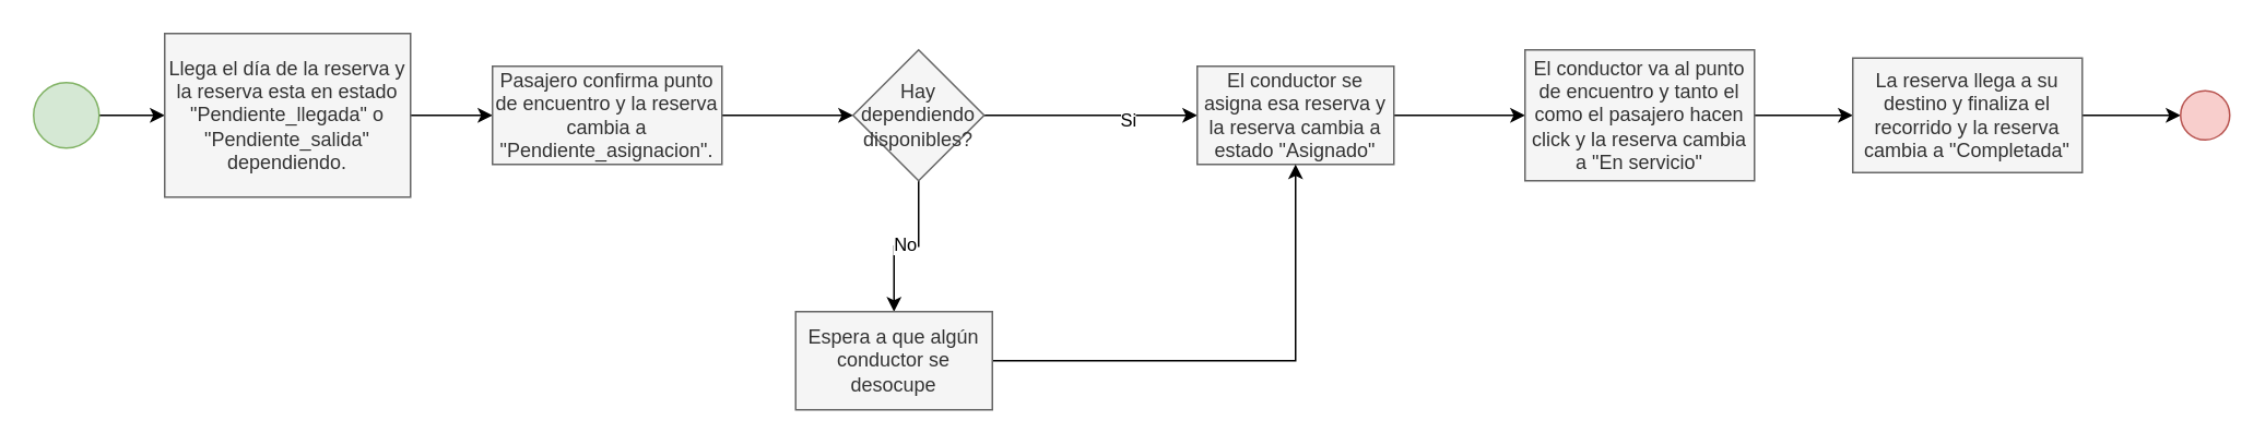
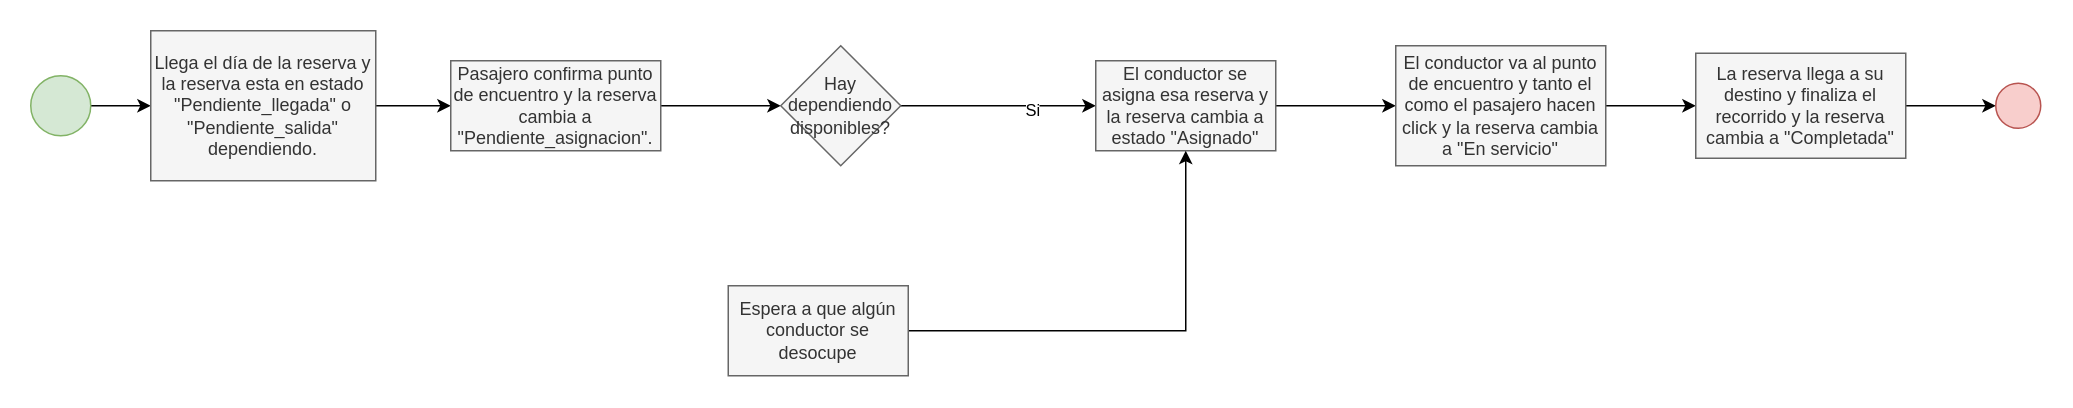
  <mxCell id="0" />
  <mxCell id="1" parent="0" />
  <mxCell id="2" value="" style="edgeStyle=orthogonalEdgeStyle;rounded=0;orthogonalLoop=1;jettySize=auto;html=1;" edge="1" parent="1" source="3" target="5"><mxGeometry relative="1" as="geometry" /></mxCell>
  <mxCell id="3" value="" style="ellipse;whiteSpace=wrap;html=1;aspect=fixed;fillColor=#d5e8d4;strokeColor=#82b366;" vertex="1" parent="1"><mxGeometry x="20" y="50" width="40" height="40" as="geometry" /></mxCell>
  <mxCell id="4" value="" style="edgeStyle=orthogonalEdgeStyle;rounded=0;orthogonalLoop=1;jettySize=auto;html=1;" edge="1" parent="1" source="5" target="7"><mxGeometry relative="1" as="geometry" /></mxCell>
  <mxCell id="5" value="Llega el día de la reserva y la reserva esta en estado &quot;Pendiente_llegada&quot; o &quot;Pendiente_salida&quot; dependiendo." style="whiteSpace=wrap;html=1;fillColor=#f5f5f5;strokeColor=#666666;fontColor=#333333;" vertex="1" parent="1"><mxGeometry x="100" y="20" width="150" height="100" as="geometry" /></mxCell>
  <mxCell id="6" value="" style="edgeStyle=orthogonalEdgeStyle;rounded=0;orthogonalLoop=1;jettySize=auto;html=1;" edge="1" parent="1" source="7" target="12"><mxGeometry relative="1" as="geometry" /></mxCell>
  <mxCell id="7" value="Pasajero confirma punto de encuentro y la reserva cambia a &quot;Pendiente_asignacion&quot;." style="whiteSpace=wrap;html=1;fillColor=#f5f5f5;strokeColor=#666666;fontColor=#333333;" vertex="1" parent="1"><mxGeometry x="300" y="40" width="140" height="60" as="geometry" /></mxCell>
  <mxCell id="8" value="" style="edgeStyle=orthogonalEdgeStyle;rounded=0;orthogonalLoop=1;jettySize=auto;html=1;" edge="1" parent="1" source="12" target="14"><mxGeometry relative="1" as="geometry" /></mxCell>
  <mxCell id="9" value="Si" style="edgeLabel;html=1;align=center;verticalAlign=middle;resizable=0;points=[];" vertex="1" connectable="0" parent="8"><mxGeometry x="0.333" y="-2" relative="1" as="geometry"><mxPoint as="offset" /></mxGeometry></mxCell>
- <mxCell id="10" value="" style="edgeStyle=orthogonalEdgeStyle;rounded=0;orthogonalLoop=1;jettySize=auto;html=1;" edge="1" parent="1" source="12" target="16"><mxGeometry relative="1" as="geometry" /></mxCell>
- <mxCell id="11" value="No" style="edgeLabel;html=1;align=center;verticalAlign=middle;resizable=0;points=[];" vertex="1" connectable="0" parent="10"><mxGeometry x="0.028" y="-2" relative="1" as="geometry"><mxPoint as="offset" /></mxGeometry></mxCell>
  <mxCell id="12" value="Hay dependiendo disponibles?" style="rhombus;whiteSpace=wrap;html=1;fillColor=#f5f5f5;strokeColor=#666666;fontColor=#333333;" vertex="1" parent="1"><mxGeometry x="520" y="30" width="80" height="80" as="geometry" /></mxCell>
  <mxCell id="13" value="" style="edgeStyle=orthogonalEdgeStyle;rounded=0;orthogonalLoop=1;jettySize=auto;html=1;" edge="1" parent="1" source="14" target="18"><mxGeometry relative="1" as="geometry" /></mxCell>
  <mxCell id="14" value="El conductor se asigna esa reserva y la reserva cambia a estado &quot;Asignado&quot;" style="whiteSpace=wrap;html=1;fillColor=#f5f5f5;strokeColor=#666666;fontColor=#333333;" vertex="1" parent="1"><mxGeometry x="730" y="40" width="120" height="60" as="geometry" /></mxCell>
  <mxCell id="15" style="edgeStyle=orthogonalEdgeStyle;rounded=0;orthogonalLoop=1;jettySize=auto;html=1;entryX=0.5;entryY=1;entryDx=0;entryDy=0;" edge="1" parent="1" source="16" target="14"><mxGeometry relative="1" as="geometry" /></mxCell>
  <mxCell id="16" value="Espera a que algún conductor se desocupe" style="whiteSpace=wrap;html=1;fillColor=#f5f5f5;strokeColor=#666666;fontColor=#333333;" vertex="1" parent="1"><mxGeometry x="485" y="190" width="120" height="60" as="geometry" /></mxCell>
  <mxCell id="17" value="" style="edgeStyle=orthogonalEdgeStyle;rounded=0;orthogonalLoop=1;jettySize=auto;html=1;" edge="1" parent="1" source="18" target="20"><mxGeometry relative="1" as="geometry" /></mxCell>
  <mxCell id="18" value="El conductor va al punto de encuentro y tanto el como el pasajero hacen click y la reserva cambia a &quot;En servicio&quot;" style="whiteSpace=wrap;html=1;fillColor=#f5f5f5;strokeColor=#666666;fontColor=#333333;" vertex="1" parent="1"><mxGeometry x="930" y="30" width="140" height="80" as="geometry" /></mxCell>
  <mxCell id="19" value="" style="edgeStyle=orthogonalEdgeStyle;rounded=0;orthogonalLoop=1;jettySize=auto;html=1;" edge="1" parent="1" source="20" target="21"><mxGeometry relative="1" as="geometry" /></mxCell>
  <mxCell id="20" value="La reserva llega a su destino y finaliza el recorrido y la reserva cambia a &quot;Completada&quot;" style="whiteSpace=wrap;html=1;fillColor=#f5f5f5;strokeColor=#666666;fontColor=#333333;" vertex="1" parent="1"><mxGeometry x="1130" y="35" width="140" height="70" as="geometry" /></mxCell>
  <mxCell id="21" value="" style="ellipse;whiteSpace=wrap;html=1;fillColor=#f8cecc;strokeColor=#b85450;" vertex="1" parent="1"><mxGeometry x="1330" y="55" width="30" height="30" as="geometry" /></mxCell>
